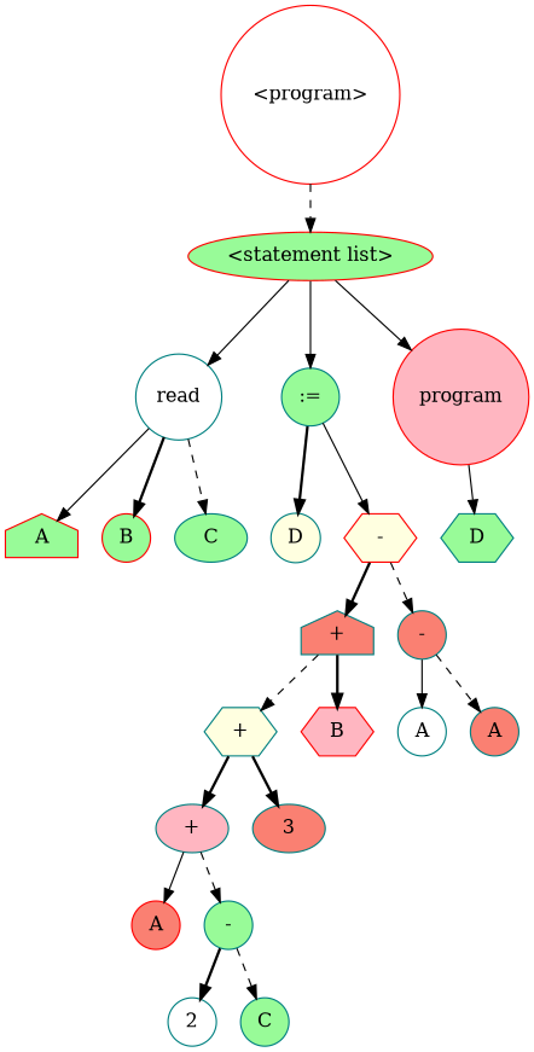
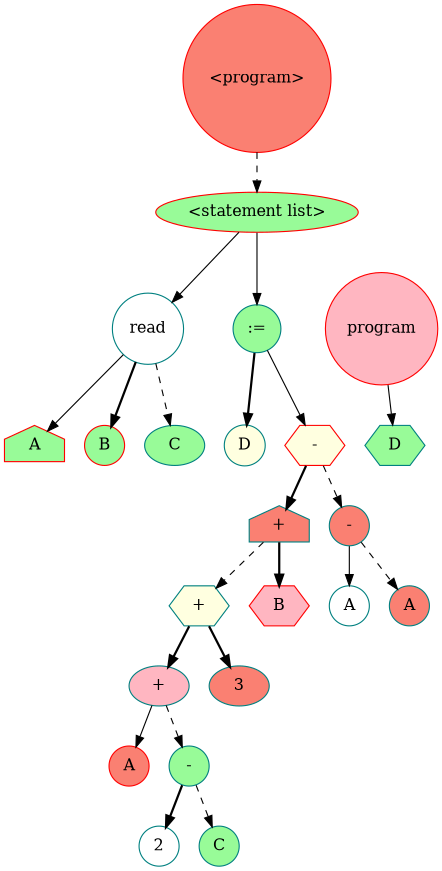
  digraph {
    node [color=teal fillcolor=palegreen shape=circle style=filled]
    edge [style=solid]
-   n1 [color=red fillcolor=white label="<program>"]
+   n1 [color=red fillcolor=salmon label="<program>"]
    n2 [color=red label="<statement list>" shape=ellipse]
    n3 [fillcolor=white label=read]
    n4 [label=":="]
    n5 [color=red fillcolor=lightpink label=program]
    n6 [color=red label=A shape=house]
    n7 [color=red label=B]
    n8 [label=C shape=ellipse]
    n9 [fillcolor=lightyellow label=D]
    n10 [color=red fillcolor=lightyellow label="-" shape=hexagon]
    n11 [label=D shape=hexagon]
    n12 [fillcolor=salmon label="+" shape=house]
    n13 [fillcolor=salmon label="-"]
    n14 [fillcolor=lightyellow label="+" shape=hexagon]
    n15 [color=red fillcolor=lightpink label=B shape=hexagon]
    n16 [fillcolor=white label=A]
    n17 [fillcolor=salmon label=A]
    n18 [fillcolor=lightpink label="+" shape=ellipse]
    n19 [fillcolor=salmon label=3 shape=ellipse]
    n20 [color=red fillcolor=salmon label=A]
    n21 [label="-"]
    n22 [fillcolor=white label=2]
    n23 [label=C]
    n1 -> n2 [style=dashed]
    n2 -> n3
    n2 -> n4
-   n2 -> n5
    n3 -> n6
    n3 -> n7 [style=bold]
    n3 -> n8 [style=dashed]
    n4 -> n9 [style=bold]
    n4 -> n10
    n5 -> n11
    n10 -> n12 [style=bold]
    n10 -> n13 [style=dashed]
    n12 -> n14 [style=dashed]
    n12 -> n15 [style=bold]
    n13 -> n16
    n13 -> n17 [style=dashed]
    n14 -> n18 [style=bold]
    n14 -> n19 [style=bold]
    n18 -> n20
    n18 -> n21 [style=dashed]
    n21 -> n22 [style=bold]
    n21 -> n23 [style=dashed]
  }
